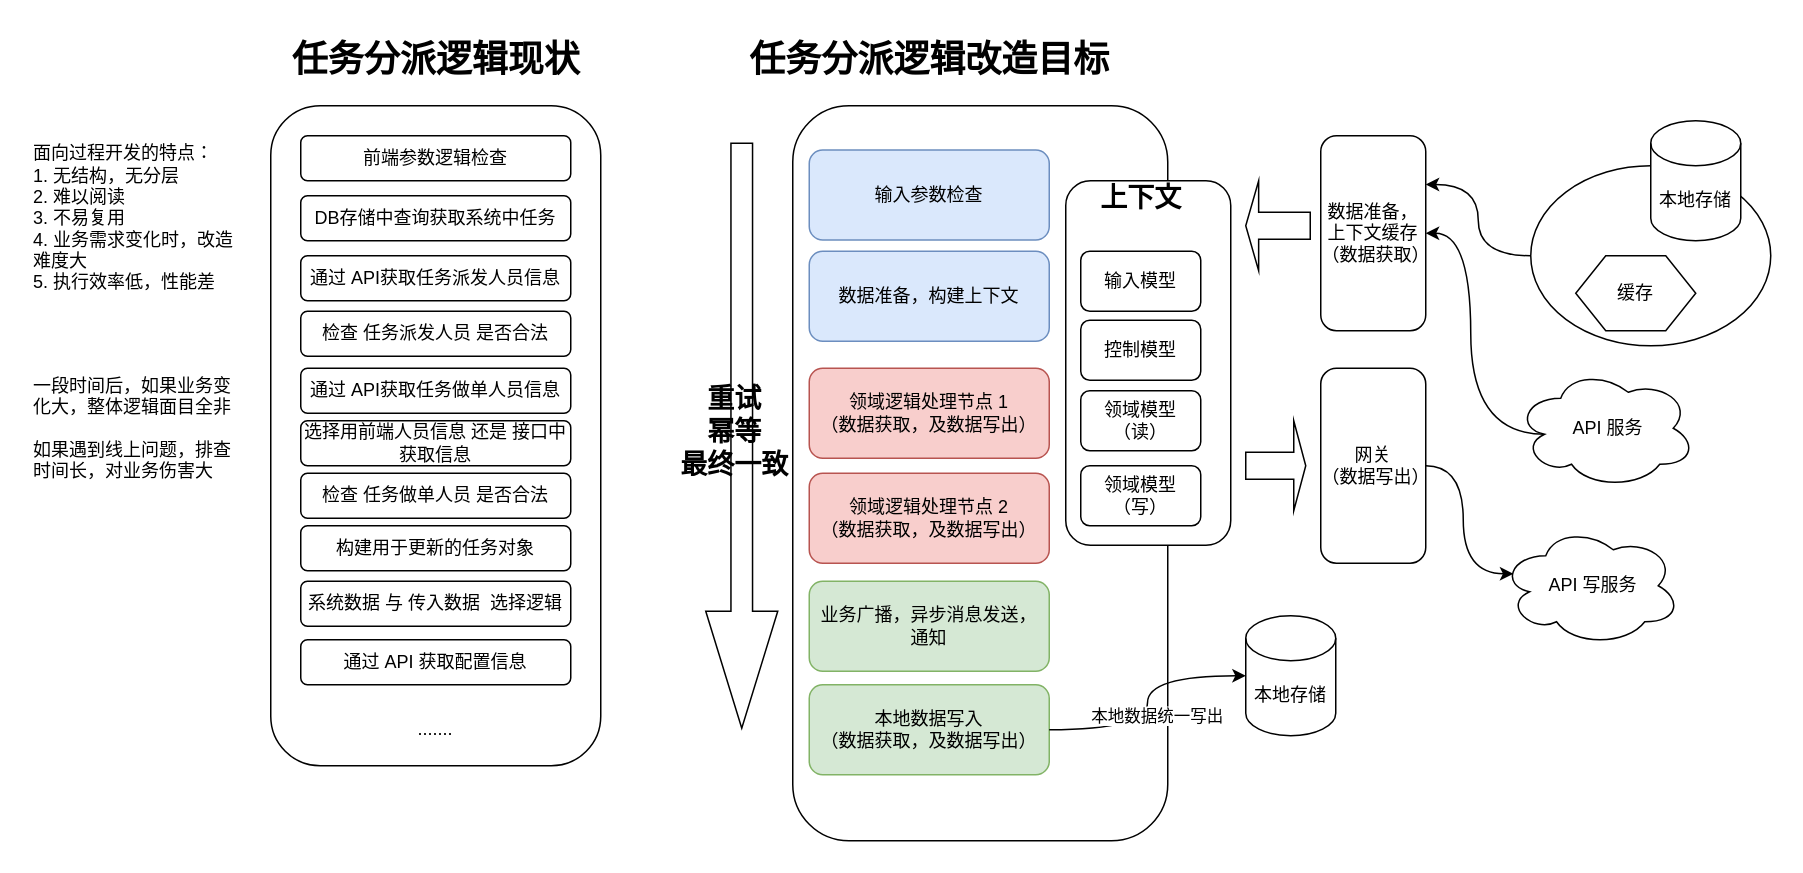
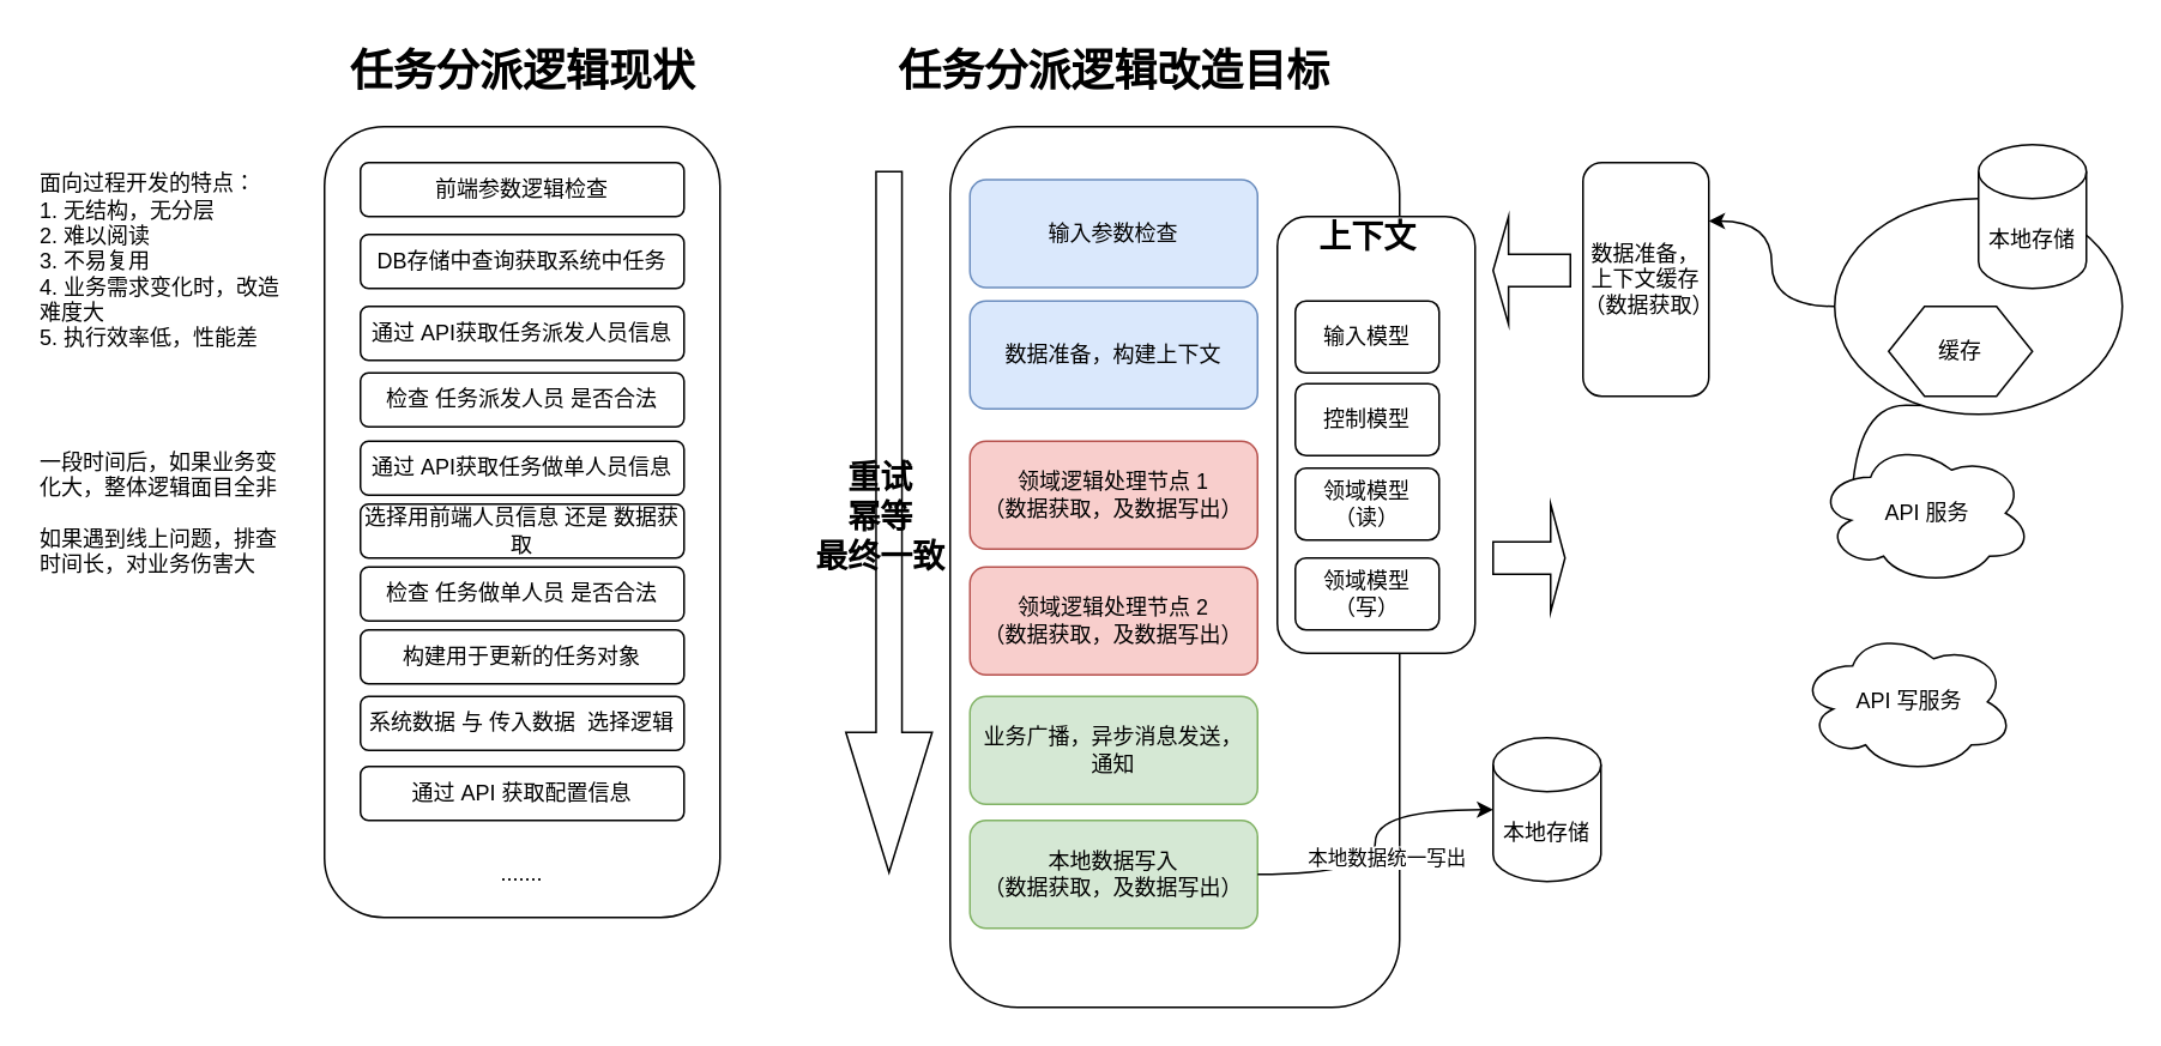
  <mxCell id="0" />
  <mxCell id="1" parent="0" />
  <mxCell id="2" value="" style="rounded=1;whiteSpace=wrap;html=1;" vertex="1" parent="1"><mxGeometry x="180" y="70" width="220" height="440" as="geometry" /></mxCell>
  <mxCell id="3" value="前端参数逻辑检查" style="rounded=1;whiteSpace=wrap;html=1;" vertex="1" parent="1"><mxGeometry x="200" y="90" width="180" height="30" as="geometry" /></mxCell>
  <mxCell id="4" value="DB存储中查询获取系统中任务" style="rounded=1;whiteSpace=wrap;html=1;" vertex="1" parent="1"><mxGeometry x="200" y="130" width="180" height="30" as="geometry" /></mxCell>
  <mxCell id="5" value="通过 API 获取配置信息" style="rounded=1;whiteSpace=wrap;html=1;" vertex="1" parent="1"><mxGeometry x="200" y="426" width="180" height="30" as="geometry" /></mxCell>
  <mxCell id="6" value="构建用于更新的任务对象" style="rounded=1;whiteSpace=wrap;html=1;" vertex="1" parent="1"><mxGeometry x="200" y="350" width="180" height="30" as="geometry" /></mxCell>
  <mxCell id="7" value="检查 任务派发人员 是否合法" style="rounded=1;whiteSpace=wrap;html=1;" vertex="1" parent="1"><mxGeometry x="200" y="207" width="180" height="30" as="geometry" /></mxCell>
  <mxCell id="8" value="检查 任务做单人员 是否合法" style="rounded=1;whiteSpace=wrap;html=1;" vertex="1" parent="1"><mxGeometry x="200" y="315" width="180" height="30" as="geometry" /></mxCell>
  <mxCell id="9" value="系统数据 与 传入数据&amp;nbsp; 选择逻辑" style="rounded=1;whiteSpace=wrap;html=1;" vertex="1" parent="1"><mxGeometry x="200" y="387" width="180" height="30" as="geometry" /></mxCell>
  <mxCell id="10" value="......." style="text;html=1;align=center;verticalAlign=middle;whiteSpace=wrap;rounded=0;" vertex="1" parent="1"><mxGeometry x="260" y="471" width="60" height="30" as="geometry" /></mxCell>
  <mxCell id="11" value="任务分派逻辑现状" style="text;strokeColor=none;fillColor=none;html=1;fontSize=24;fontStyle=1;verticalAlign=middle;align=center;" vertex="1" parent="1"><mxGeometry x="240" y="20" width="100" height="40" as="geometry" /></mxCell>
  <mxCell id="12" value="面向过程开发的特点：&lt;div&gt;1. 无结构，无分层&lt;/div&gt;&lt;div&gt;2. 难以阅读&lt;/div&gt;&lt;div&gt;3. 不易复用&lt;/div&gt;&lt;div&gt;4. 业务需求变化时，改造难度大&lt;/div&gt;&lt;div&gt;5. 执行效率低，性能差&lt;/div&gt;" style="text;html=1;align=left;verticalAlign=middle;whiteSpace=wrap;rounded=0;" vertex="1" parent="1"><mxGeometry x="20" y="129.5" width="140" height="30" as="geometry" /></mxCell>
  <mxCell id="13" value="" style="rounded=1;whiteSpace=wrap;html=1;" vertex="1" parent="1"><mxGeometry x="528" y="70" width="250" height="490" as="geometry" /></mxCell>
  <mxCell id="14" value="任务分派逻辑改造目标" style="text;strokeColor=none;fillColor=none;html=1;fontSize=24;fontStyle=1;verticalAlign=middle;align=center;" vertex="1" parent="1"><mxGeometry x="569" y="20" width="100" height="40" as="geometry" /></mxCell>
  <mxCell id="15" value="" style="rounded=1;whiteSpace=wrap;html=1;" vertex="1" parent="1"><mxGeometry x="710" y="120" width="110" height="243" as="geometry" /></mxCell>
  <mxCell id="16" value="&lt;font style=&quot;font-size: 18px;&quot;&gt;上下文&lt;/font&gt;" style="text;strokeColor=none;fillColor=none;html=1;fontSize=24;fontStyle=1;verticalAlign=middle;align=center;" vertex="1" parent="1"><mxGeometry x="710" y="110" width="100" height="40" as="geometry" /></mxCell>
  <mxCell id="17" value="输入模型" style="rounded=1;whiteSpace=wrap;html=1;" vertex="1" parent="1"><mxGeometry x="720" y="167" width="80" height="40" as="geometry" /></mxCell>
  <mxCell id="18" value="控制模型" style="rounded=1;whiteSpace=wrap;html=1;" vertex="1" parent="1"><mxGeometry x="720" y="213" width="80" height="40" as="geometry" /></mxCell>
  <mxCell id="19" value="领域模型（读）" style="rounded=1;whiteSpace=wrap;html=1;" vertex="1" parent="1"><mxGeometry x="720" y="260" width="80" height="40" as="geometry" /></mxCell>
  <mxCell id="20" value="领域模型（写）" style="rounded=1;whiteSpace=wrap;html=1;" vertex="1" parent="1"><mxGeometry x="720" y="310" width="80" height="40" as="geometry" /></mxCell>
  <mxCell id="21" value="输入参数检查" style="rounded=1;whiteSpace=wrap;html=1;fillColor=#dae8fc;strokeColor=#6c8ebf;" vertex="1" parent="1"><mxGeometry x="539" y="99.5" width="160" height="60" as="geometry" /></mxCell>
  <mxCell id="22" value="数据准备，&lt;div&gt;上下文缓存&lt;br&gt;&lt;div&gt;（数据获取）&lt;/div&gt;&lt;/div&gt;" style="rounded=1;whiteSpace=wrap;html=1;" vertex="1" parent="1"><mxGeometry x="880" y="90" width="70" height="130" as="geometry" /></mxCell>
- <mxCell id="23" style="edgeStyle=orthogonalEdgeStyle;rounded=0;orthogonalLoop=1;jettySize=auto;html=1;exitX=0.16;exitY=0.55;exitDx=0;exitDy=0;exitPerimeter=0;entryX=1;entryY=0.5;entryDx=0;entryDy=0;curved=1;" edge="1" parent="1" source="24" target="22"><mxGeometry relative="1" as="geometry" /></mxCell>
+ <mxCell id="23" style="edgeStyle=orthogonalEdgeStyle;rounded=0;orthogonalLoop=1;jettySize=auto;html=1;exitX=0.16;exitY=0.55;exitDx=0;exitDy=0;exitPerimeter=0;curved=1;" edge="1" parent="1" source="24" target="41"><mxGeometry relative="1" as="geometry" /></mxCell>
  <mxCell id="24" value="&amp;nbsp;API 服务" style="ellipse;shape=cloud;whiteSpace=wrap;html=1;" vertex="1" parent="1"><mxGeometry x="1010" y="245" width="120" height="80" as="geometry" /></mxCell>
  <mxCell id="25" value="领域逻辑处理节点 1&lt;div&gt;（数据获取，及数据写出）&lt;/div&gt;" style="rounded=1;whiteSpace=wrap;html=1;fillColor=#f8cecc;strokeColor=#b85450;" vertex="1" parent="1"><mxGeometry x="539" y="245" width="160" height="60" as="geometry" /></mxCell>
- <mxCell id="26" value="网关&lt;div&gt;（数据写出）&lt;/div&gt;" style="rounded=1;whiteSpace=wrap;html=1;" vertex="1" parent="1"><mxGeometry x="880" y="245" width="70" height="130" as="geometry" /></mxCell>
  <mxCell id="27" value="" style="shape=singleArrow;direction=west;whiteSpace=wrap;html=1;" vertex="1" parent="1"><mxGeometry x="830" y="120" width="43" height="60" as="geometry" /></mxCell>
  <mxCell id="28" value="&amp;nbsp;API 写服务" style="ellipse;shape=cloud;whiteSpace=wrap;html=1;" vertex="1" parent="1"><mxGeometry x="1000" y="350" width="120" height="80" as="geometry" /></mxCell>
- <mxCell id="29" style="edgeStyle=orthogonalEdgeStyle;rounded=0;orthogonalLoop=1;jettySize=auto;html=1;exitX=1;exitY=0.5;exitDx=0;exitDy=0;entryX=0.07;entryY=0.4;entryDx=0;entryDy=0;entryPerimeter=0;curved=1;" edge="1" parent="1" source="26" target="28"><mxGeometry relative="1" as="geometry" /></mxCell>
  <mxCell id="30" value="" style="shape=singleArrow;whiteSpace=wrap;html=1;" vertex="1" parent="1"><mxGeometry x="830" y="280" width="40" height="60" as="geometry" /></mxCell>
  <mxCell id="31" value="领域逻辑处理节点 2&lt;div&gt;（数据获取，及数据写出）&lt;/div&gt;" style="rounded=1;whiteSpace=wrap;html=1;fillColor=#f8cecc;strokeColor=#b85450;" vertex="1" parent="1"><mxGeometry x="539" y="315" width="160" height="60" as="geometry" /></mxCell>
  <mxCell id="32" value="本地数据写入&lt;div&gt;（数据获取，及数据写出）&lt;/div&gt;" style="rounded=1;whiteSpace=wrap;html=1;fillColor=#d5e8d4;strokeColor=#82b366;" vertex="1" parent="1"><mxGeometry x="539" y="456" width="160" height="60" as="geometry" /></mxCell>
  <mxCell id="33" value="数据准备，构建上下文" style="rounded=1;whiteSpace=wrap;html=1;fillColor=#dae8fc;strokeColor=#6c8ebf;" vertex="1" parent="1"><mxGeometry x="539" y="167" width="160" height="60" as="geometry" /></mxCell>
  <mxCell id="34" value="本地存储" style="shape=cylinder3;whiteSpace=wrap;html=1;boundedLbl=1;backgroundOutline=1;size=15;" vertex="1" parent="1"><mxGeometry x="830" y="410" width="60" height="80" as="geometry" /></mxCell>
  <mxCell id="35" style="edgeStyle=orthogonalEdgeStyle;rounded=0;orthogonalLoop=1;jettySize=auto;html=1;exitX=1;exitY=0.5;exitDx=0;exitDy=0;entryX=0;entryY=0.5;entryDx=0;entryDy=0;entryPerimeter=0;curved=1;" edge="1" parent="1" source="32" target="34"><mxGeometry relative="1" as="geometry" /></mxCell>
  <mxCell id="36" value="本地数据统一写出" style="edgeLabel;html=1;align=center;verticalAlign=middle;resizable=0;points=[];" vertex="1" connectable="0" parent="35"><mxGeometry x="-0.096" y="-6" relative="1" as="geometry"><mxPoint as="offset" /></mxGeometry></mxCell>
  <mxCell id="37" value="业务广播，异步消息发送，&lt;div&gt;通知&lt;/div&gt;" style="rounded=1;whiteSpace=wrap;html=1;fillColor=#d5e8d4;strokeColor=#82b366;" vertex="1" parent="1"><mxGeometry x="539" y="387" width="160" height="60" as="geometry" /></mxCell>
  <mxCell id="38" style="edgeStyle=orthogonalEdgeStyle;rounded=0;orthogonalLoop=1;jettySize=auto;html=1;exitX=0;exitY=0.5;exitDx=0;exitDy=0;entryX=1;entryY=0.25;entryDx=0;entryDy=0;curved=1;" edge="1" parent="1" source="39" target="22"><mxGeometry relative="1" as="geometry" /></mxCell>
  <mxCell id="39" value="" style="ellipse;whiteSpace=wrap;html=1;" vertex="1" parent="1"><mxGeometry x="1020" y="110" width="160" height="120" as="geometry" /></mxCell>
  <mxCell id="40" value="本地存储" style="shape=cylinder3;whiteSpace=wrap;html=1;boundedLbl=1;backgroundOutline=1;size=15;" vertex="1" parent="1"><mxGeometry x="1100" y="80" width="60" height="80" as="geometry" /></mxCell>
  <mxCell id="41" value="缓存" style="shape=hexagon;perimeter=hexagonPerimeter2;whiteSpace=wrap;html=1;fixedSize=1;" vertex="1" parent="1"><mxGeometry x="1050" y="170" width="80" height="50" as="geometry" /></mxCell>
  <mxCell id="42" value="通过 API获取任务派发人员信息" style="rounded=1;whiteSpace=wrap;html=1;" vertex="1" parent="1"><mxGeometry x="200" y="170" width="180" height="30" as="geometry" /></mxCell>
  <mxCell id="43" value="通过 API获取任务做单人员信息" style="rounded=1;whiteSpace=wrap;html=1;" vertex="1" parent="1"><mxGeometry x="200" y="245" width="180" height="30" as="geometry" /></mxCell>
- <mxCell id="44" value="选择用前端人员信息 还是 接口中获取信息" style="rounded=1;whiteSpace=wrap;html=1;" vertex="1" parent="1"><mxGeometry x="200" y="280" width="180" height="30" as="geometry" /></mxCell>
+ <mxCell id="44" value="选择用前端人员信息 还是 数据获取" style="rounded=1;whiteSpace=wrap;html=1;" vertex="1" parent="1"><mxGeometry x="200" y="280" width="180" height="30" as="geometry" /></mxCell>
  <mxCell id="45" value="一段时间后，如果业务变化大，整体逻辑面目全非&lt;div&gt;&lt;br&gt;&lt;/div&gt;&lt;div&gt;如果遇到线上问题，排查时间长，对业务伤害大&lt;/div&gt;" style="text;html=1;align=left;verticalAlign=middle;whiteSpace=wrap;rounded=0;" vertex="1" parent="1"><mxGeometry x="20" y="270" width="140" height="30" as="geometry" /></mxCell>
  <mxCell id="46" value="" style="shape=singleArrow;direction=south;whiteSpace=wrap;html=1;" vertex="1" parent="1"><mxGeometry x="470" y="95" width="48" height="390" as="geometry" /></mxCell>
  <mxCell id="47" value="&lt;font style=&quot;font-size: 18px;&quot;&gt;重试&lt;/font&gt;&lt;div style=&quot;font-size: 18px;&quot;&gt;&lt;font style=&quot;font-size: 18px;&quot;&gt;幂等&lt;/font&gt;&lt;/div&gt;&lt;div style=&quot;font-size: 18px;&quot;&gt;&lt;font style=&quot;font-size: 18px;&quot;&gt;最终一致&lt;/font&gt;&lt;/div&gt;" style="text;strokeColor=none;fillColor=none;html=1;fontSize=24;fontStyle=1;verticalAlign=middle;align=center;" vertex="1" parent="1"><mxGeometry x="439" y="265" width="100" height="40" as="geometry" /></mxCell>
